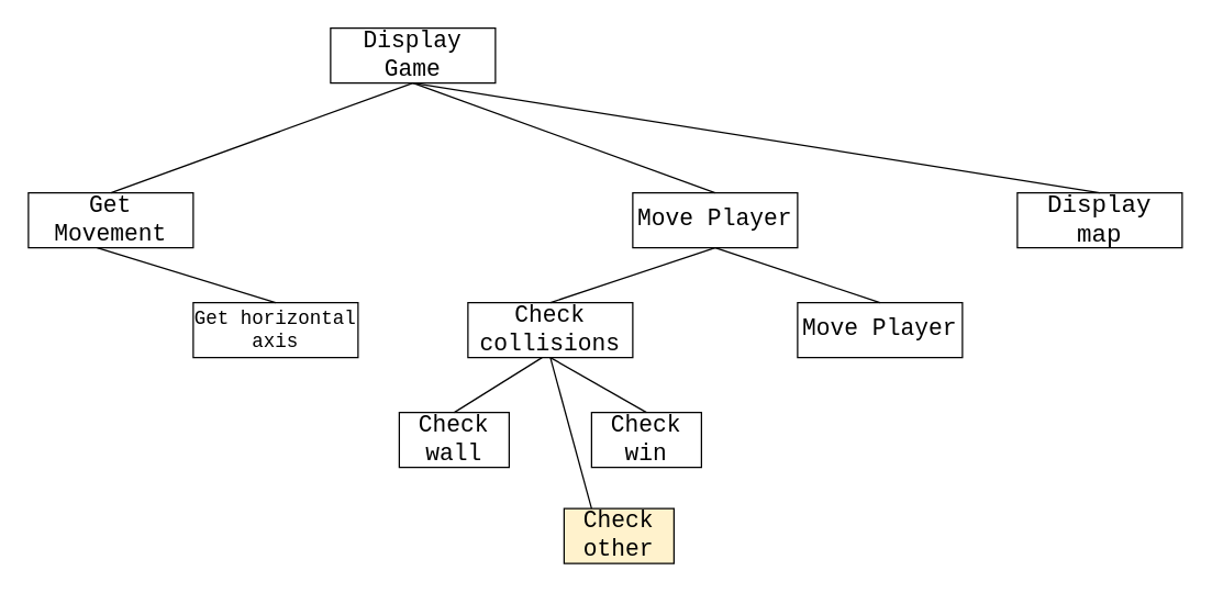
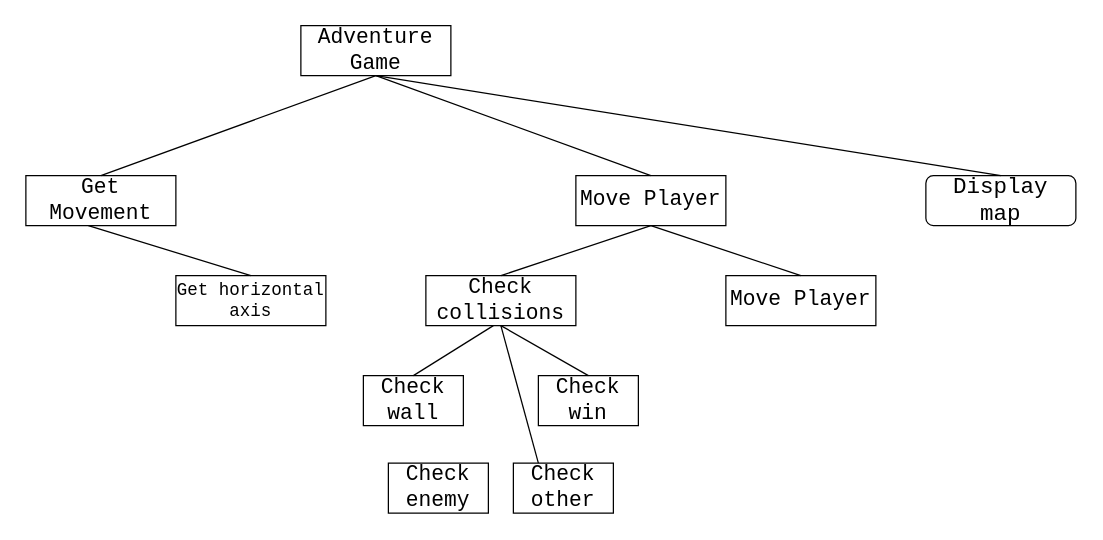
  <mxCell id="0" />
  <mxCell id="1" parent="0" />
- <mxCell id="2" value="Display Game" style="rounded=0;whiteSpace=wrap;html=1;fontSize=17;fontFamily=Courier New;" parent="1" vertex="1"><mxGeometry x="240" width="120" height="40" as="geometry" y="20" /></mxCell>
+ <mxCell id="2" value="Adventure Game" style="rounded=0;whiteSpace=wrap;html=1;fontSize=17;fontFamily=Courier New;" parent="1" vertex="1"><mxGeometry x="240" width="120" height="40" as="geometry" y="20" /></mxCell>
  <mxCell id="3" value="Get Movement" style="rounded=0;whiteSpace=wrap;html=1;fontFamily=Courier New;fontSize=17;" parent="1" vertex="1"><mxGeometry x="20" y="140" width="120" height="40" as="geometry" /></mxCell>
  <mxCell id="4" value="" style="endArrow=none;html=1;rounded=0;entryX=0.5;entryY=1;entryDx=0;entryDy=0;exitX=0.5;exitY=0;exitDx=0;exitDy=0;" parent="1" source="3" target="2" edge="1"><mxGeometry width="50" height="50" relative="1" as="geometry"><mxPoint x="-30" y="280" as="sourcePoint" /><mxPoint x="20" y="230" as="targetPoint" /></mxGeometry></mxCell>
  <mxCell id="5" value="Get horizontal axis" style="rounded=0;whiteSpace=wrap;html=1;fontFamily=Courier New;fontSize=14;" parent="1" vertex="1"><mxGeometry x="140" y="220" width="120" height="40" as="geometry" /></mxCell>
  <mxCell id="6" value="" style="endArrow=none;html=1;rounded=0;entryX=0.5;entryY=0;entryDx=0;entryDy=0;" parent="1" target="5" edge="1"><mxGeometry width="50" height="50" relative="1" as="geometry"><mxPoint x="70" y="180" as="sourcePoint" /><mxPoint x="390" y="350" as="targetPoint" /></mxGeometry></mxCell>
  <mxCell id="7" value="&lt;div&gt;Move Player&lt;/div&gt;" style="rounded=0;whiteSpace=wrap;html=1;fontFamily=Courier New;fontSize=17;" parent="1" vertex="1"><mxGeometry x="460" y="140" width="120" height="40" as="geometry" /></mxCell>
  <mxCell id="8" value="Check collisions" style="rounded=0;whiteSpace=wrap;html=1;fontFamily=Courier New;fontSize=17;" parent="1" vertex="1"><mxGeometry x="340" y="220" width="120" height="40" as="geometry" /></mxCell>
  <mxCell id="9" value="&lt;div&gt;Move Player&lt;/div&gt;" style="rounded=0;whiteSpace=wrap;html=1;fontFamily=Courier New;fontSize=17;" parent="1" vertex="1"><mxGeometry x="580" y="220" width="120" height="40" as="geometry" /></mxCell>
  <mxCell id="10" value="" style="endArrow=none;html=1;rounded=0;entryX=0.5;entryY=0;entryDx=0;entryDy=0;exitX=0.5;exitY=1;exitDx=0;exitDy=0;" parent="1" source="7" target="8" edge="1"><mxGeometry width="50" height="50" relative="1" as="geometry"><mxPoint x="340" y="400" as="sourcePoint" /><mxPoint x="390" y="350" as="targetPoint" /></mxGeometry></mxCell>
  <mxCell id="11" value="" style="endArrow=none;html=1;rounded=0;entryX=0.5;entryY=1;entryDx=0;entryDy=0;exitX=0.5;exitY=0;exitDx=0;exitDy=0;" parent="1" source="9" target="7" edge="1"><mxGeometry width="50" height="50" relative="1" as="geometry"><mxPoint x="340" y="400" as="sourcePoint" /><mxPoint x="390" y="350" as="targetPoint" /></mxGeometry></mxCell>
  <mxCell id="12" value="" style="endArrow=none;html=1;rounded=0;entryX=0.5;entryY=1;entryDx=0;entryDy=0;exitX=0.5;exitY=0;exitDx=0;exitDy=0;" parent="1" source="7" target="2" edge="1"><mxGeometry width="50" height="50" relative="1" as="geometry"><mxPoint x="340" y="400" as="sourcePoint" /><mxPoint x="390" y="350" as="targetPoint" /></mxGeometry></mxCell>
  <mxCell id="13" value="&lt;div&gt;Check wall&lt;/div&gt;" style="rounded=0;whiteSpace=wrap;html=1;fontFamily=Courier New;fontSize=17;" parent="1" vertex="1"><mxGeometry x="290" y="300" width="80" height="40" as="geometry" /></mxCell>
+ <mxCell id="14" value="&lt;div&gt;Check enemy&lt;/div&gt;" style="rounded=0;whiteSpace=wrap;html=1;fontFamily=Courier New;fontSize=17;" parent="1" vertex="1"><mxGeometry x="310" y="370" width="80" height="40" as="geometry" /></mxCell>
  <mxCell id="15" value="&lt;div&gt;Check win&lt;/div&gt;" style="rounded=0;whiteSpace=wrap;html=1;fontFamily=Courier New;fontSize=17;" parent="1" vertex="1"><mxGeometry x="430" y="300" width="80" height="40" as="geometry" /></mxCell>
- <mxCell id="16" value="&lt;div&gt;Check other&lt;/div&gt;" style="rounded=0;whiteSpace=wrap;html=1;fontFamily=Courier New;fontSize=17;fillColor=#fff2cc;" parent="1" vertex="1"><mxGeometry x="410" y="370" width="80" height="40" as="geometry" /></mxCell>
+ <mxCell id="16" value="&lt;div&gt;Check other&lt;/div&gt;" style="rounded=0;whiteSpace=wrap;html=1;fontFamily=Courier New;fontSize=17;" parent="1" vertex="1"><mxGeometry x="410" y="370" width="80" height="40" as="geometry" /></mxCell>
  <mxCell id="17" value="" style="endArrow=none;html=1;rounded=0;entryX=0.45;entryY=1;entryDx=0;entryDy=0;entryPerimeter=0;exitX=0.5;exitY=0;exitDx=0;exitDy=0;" parent="1" source="13" target="8" edge="1"><mxGeometry width="50" height="50" relative="1" as="geometry"><mxPoint x="340" y="340" as="sourcePoint" /><mxPoint x="390" y="290" as="targetPoint" /></mxGeometry></mxCell>
  <mxCell id="18" value="" style="endArrow=none;html=1;rounded=0;entryX=0.5;entryY=1;entryDx=0;entryDy=0;exitX=0.5;exitY=0;exitDx=0;exitDy=0;" parent="1" source="15" target="8" edge="1"><mxGeometry width="50" height="50" relative="1" as="geometry"><mxPoint x="340" y="340" as="sourcePoint" /><mxPoint x="390" y="290" as="targetPoint" /></mxGeometry></mxCell>
  <mxCell id="19" value="" style="endArrow=none;html=1;rounded=0;entryX=0.5;entryY=1;entryDx=0;entryDy=0;exitX=0.25;exitY=0;exitDx=0;exitDy=0;" parent="1" source="16" target="8" edge="1"><mxGeometry width="50" height="50" relative="1" as="geometry"><mxPoint x="340" y="340" as="sourcePoint" /><mxPoint x="390" y="290" as="targetPoint" /></mxGeometry></mxCell>
- <mxCell id="20" value="&lt;div style=&quot;font-size: 18px;&quot;&gt;Display map&lt;/div&gt;" style="rounded=0;whiteSpace=wrap;html=1;fontFamily=Courier New;fontSize=18;" parent="1" vertex="1"><mxGeometry x="740" y="140" width="120" height="40" as="geometry" /></mxCell>
+ <mxCell id="20" value="&lt;div style=&quot;font-size: 18px;&quot;&gt;Display map&lt;/div&gt;" style="whiteSpace=wrap;html=1;fontFamily=Courier New;fontSize=18;rounded=1;" parent="1" vertex="1"><mxGeometry x="740" y="140" width="120" height="40" as="geometry" /></mxCell>
  <mxCell id="21" value="" style="endArrow=none;html=1;rounded=0;exitX=0.5;exitY=0;exitDx=0;exitDy=0;" parent="1" source="20" edge="1"><mxGeometry width="50" height="50" relative="1" as="geometry"><mxPoint x="750" y="290" as="sourcePoint" /><mxPoint x="300" y="60" as="targetPoint" /></mxGeometry></mxCell>
